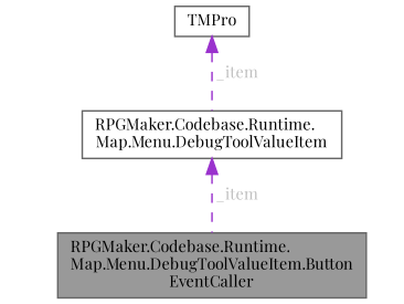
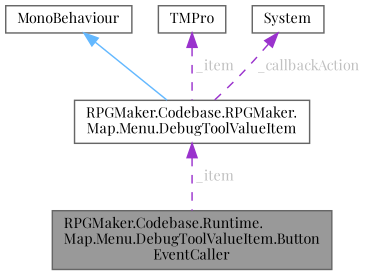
  digraph {
    fontname="Playfair Display"
    node [color=gray40 fillcolor=white fontname="Playfair Display" fontsize=10 shape=box style=filled]
    edge [color=darkorchid3 dir=back fontcolor=grey fontname="Playfair Display" fontsize=10 labelfontname=Helvetica labelfontsize=10 style=dashed]
    n1 [fillcolor=grey60 fontcolor=black height=0.2 label="RPGMaker.Codebase.Runtime.\lMap.Menu.DebugToolValueItem.Button\lEventCaller" width=0.4]
-   n2 [height=0.2 label="RPGMaker.Codebase.Runtime.\lMap.Menu.DebugToolValueItem" width=0.4]
+   n2 [height=0.2 label="RPGMaker.Codebase.RPGMaker.\lMap.Menu.DebugToolValueItem" width=0.4]
+   n3 [height=0.2 label=MonoBehaviour width=0.4]
    n4 [height=0.2 label=TMPro width=0.4]
+   n5 [height=0.2 label=System width=0.4]
    n2 -> n1 [label=" _item"]
+   n3 -> n2 [color=steelblue1 style=solid fontcolor=""]
    n4 -> n2 [label=" _item"]
+   n5 -> n2 [label=" _callbackAction"]
  }
